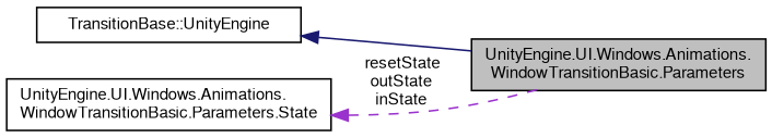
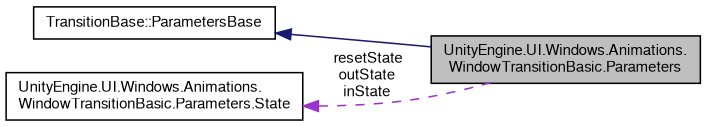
  digraph {
    rankdir=LR
    node [color=black fillcolor=white fontname=FreeSans fontsize=10 shape=record style=filled]
    edge [dir=back fontname=FreeSans fontsize=10 labelfontname=FreeSans labelfontsize=10]
    n1 [fillcolor=grey75 fontcolor=black height=0.2 label="UnityEngine.UI.Windows.Animations.\lWindowTransitionBasic.Parameters" width=0.4]
-   n2 [height=0.2 label="TransitionBase::UnityEngine" width=0.4]
+   n2 [height=0.2 label="TransitionBase::ParametersBase" width=0.4]
    n3 [height=0.2 label="UnityEngine.UI.Windows.Animations.\lWindowTransitionBasic.Parameters.State" width=0.4]
    n2 -> n1 [color=midnightblue style=solid]
    n3 -> n1 [color=darkorchid3 label=" resetState\noutState\ninState" style=dashed]
  }
